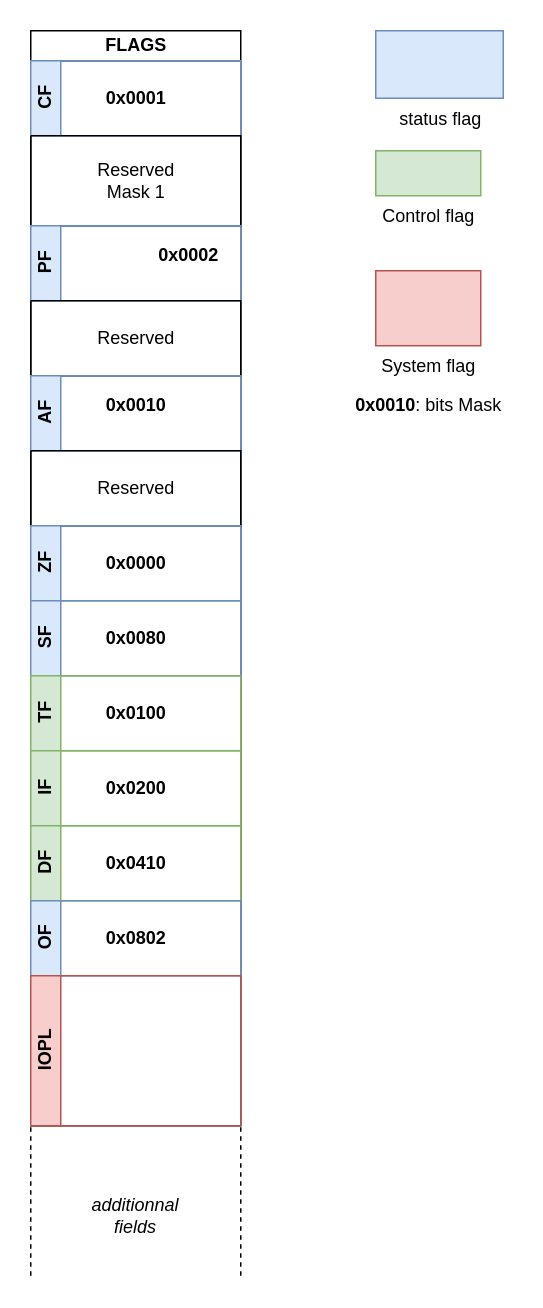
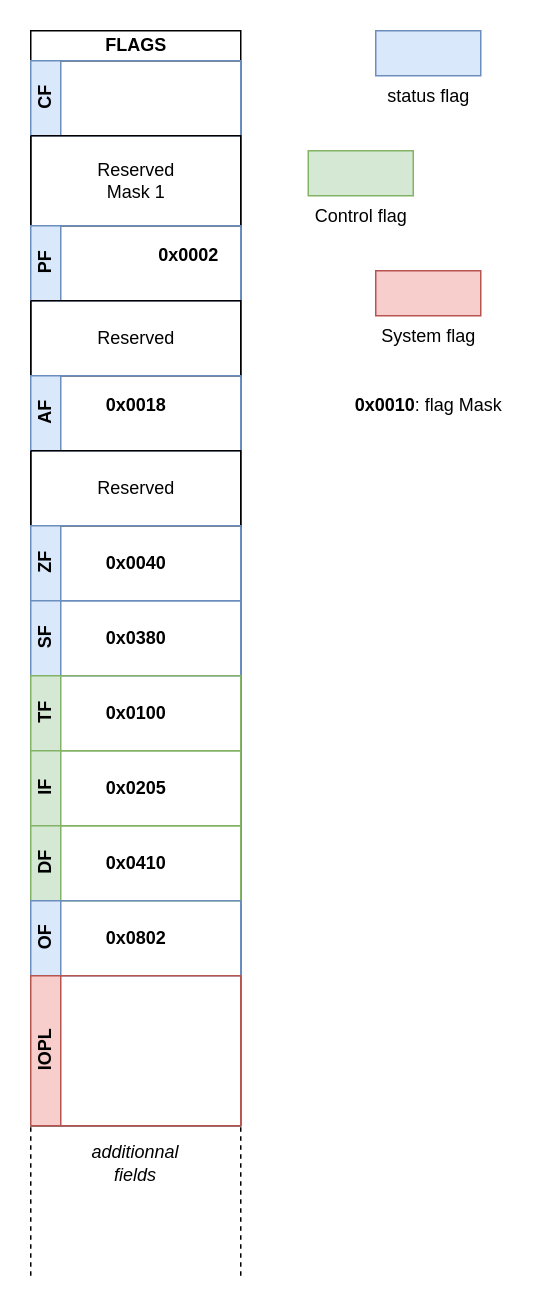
  <mxCell id="0" />
  <mxCell id="1" parent="0" />
  <mxCell id="2" value="FLAGS" style="swimlane;html=1;childLayout=stackLayout;resizeParent=1;resizeParentMax=0;horizontal=1;startSize=20;horizontalStack=0;" vertex="1" parent="1"><mxGeometry x="20" y="20" width="140" height="730" as="geometry" /></mxCell>
  <mxCell id="3" value="&lt;div&gt;CF&lt;/div&gt;" style="swimlane;html=1;startSize=20;horizontal=0;fillColor=#dae8fc;strokeColor=#6c8ebf;" vertex="1" parent="2"><mxGeometry y="20" width="140" height="50" as="geometry" /></mxCell>
- <mxCell id="4" value="0x0001" style="text;html=1;align=center;verticalAlign=middle;resizable=0;points=[];autosize=1;fontStyle=1" vertex="1" parent="3"><mxGeometry x="40" y="15" width="60" height="20" as="geometry" /></mxCell>
  <mxCell id="5" value="" style="swimlane;html=1;startSize=0;horizontal=0;" vertex="1" parent="2"><mxGeometry y="70" width="140" height="60" as="geometry" /></mxCell>
  <mxCell id="6" value="&lt;div&gt;Reserved&lt;/div&gt;&lt;div&gt;Mask 1&lt;br&gt;&lt;/div&gt;" style="text;html=1;align=center;verticalAlign=middle;resizable=0;points=[];autosize=1;" vertex="1" parent="5"><mxGeometry x="35" y="15" width="70" height="30" as="geometry" /></mxCell>
  <mxCell id="7" value="&lt;div&gt;PF&lt;/div&gt;" style="swimlane;html=1;startSize=20;horizontal=0;fillColor=#dae8fc;strokeColor=#6c8ebf;" vertex="1" parent="2"><mxGeometry y="130" width="140" height="50" as="geometry" /></mxCell>
  <mxCell id="8" value="0x0002" style="text;html=1;align=center;verticalAlign=middle;resizable=0;points=[];autosize=1;fontStyle=1" vertex="1" parent="7"><mxGeometry x="75" y="10" width="60" height="20" as="geometry" /></mxCell>
  <mxCell id="9" value="" style="swimlane;html=1;startSize=0;horizontal=0;" vertex="1" parent="2"><mxGeometry y="180" width="140" height="50" as="geometry" /></mxCell>
  <mxCell id="10" value="&lt;div&gt;Reserved&lt;/div&gt;" style="text;html=1;align=center;verticalAlign=middle;resizable=0;points=[];autosize=1;" vertex="1" parent="9"><mxGeometry x="35" y="15" width="70" height="20" as="geometry" /></mxCell>
  <mxCell id="11" value="&lt;div&gt;AF&lt;/div&gt;" style="swimlane;html=1;startSize=20;horizontal=0;fillColor=#dae8fc;strokeColor=#6c8ebf;" vertex="1" parent="2"><mxGeometry y="230" width="140" height="50" as="geometry" /></mxCell>
  <mxCell id="12" value="&lt;div&gt;&lt;br&gt;&lt;/div&gt;&lt;div&gt;&lt;br&gt;&lt;/div&gt;" style="swimlane;html=1;startSize=0;horizontal=0;" vertex="1" parent="2"><mxGeometry y="280" width="140" height="50" as="geometry" /></mxCell>
  <mxCell id="13" value="Reserved" style="text;html=1;align=center;verticalAlign=middle;resizable=0;points=[];autosize=1;" vertex="1" parent="12"><mxGeometry x="35" y="15" width="70" height="20" as="geometry" /></mxCell>
  <mxCell id="14" value="&lt;div&gt;ZF&lt;/div&gt;" style="swimlane;html=1;startSize=20;horizontal=0;fillColor=#dae8fc;strokeColor=#6c8ebf;" vertex="1" parent="2"><mxGeometry y="330" width="140" height="50" as="geometry" /></mxCell>
- <mxCell id="15" value="0x0000" style="text;html=1;align=center;verticalAlign=middle;resizable=0;points=[];autosize=1;fontStyle=1" vertex="1" parent="14"><mxGeometry x="40" y="15" width="60" height="20" as="geometry" /></mxCell>
+ <mxCell id="15" value="0x0040" style="text;html=1;align=center;verticalAlign=middle;resizable=0;points=[];autosize=1;fontStyle=1" vertex="1" parent="14"><mxGeometry x="40" y="15" width="60" height="20" as="geometry" /></mxCell>
  <mxCell id="16" value="&lt;div&gt;SF&lt;/div&gt;" style="swimlane;html=1;startSize=20;horizontal=0;fillColor=#dae8fc;strokeColor=#6c8ebf;" vertex="1" parent="2"><mxGeometry y="380" width="140" height="50" as="geometry" /></mxCell>
- <mxCell id="17" value="0x0080" style="text;html=1;align=center;verticalAlign=middle;resizable=0;points=[];autosize=1;fontStyle=1" vertex="1" parent="16"><mxGeometry x="40" y="15" width="60" height="20" as="geometry" /></mxCell>
+ <mxCell id="17" value="0x0380" style="text;html=1;align=center;verticalAlign=middle;resizable=0;points=[];autosize=1;fontStyle=1" vertex="1" parent="16"><mxGeometry x="40" y="15" width="60" height="20" as="geometry" /></mxCell>
  <mxCell id="18" value="&lt;div&gt;TF&lt;/div&gt;" style="swimlane;html=1;startSize=20;horizontal=0;fillColor=#d5e8d4;strokeColor=#82b366;" vertex="1" parent="2"><mxGeometry y="430" width="140" height="50" as="geometry" /></mxCell>
  <mxCell id="19" value="0x0100" style="text;html=1;align=center;verticalAlign=middle;resizable=0;points=[];autosize=1;fontStyle=1" vertex="1" parent="18"><mxGeometry x="40" y="15" width="60" height="20" as="geometry" /></mxCell>
  <mxCell id="20" value="&lt;div&gt;IF&lt;/div&gt;" style="swimlane;html=1;startSize=20;horizontal=0;fillColor=#d5e8d4;strokeColor=#82b366;" vertex="1" parent="2"><mxGeometry y="480" width="140" height="50" as="geometry" /></mxCell>
- <mxCell id="21" value="&lt;div&gt;0x0200&lt;/div&gt;" style="text;html=1;align=center;verticalAlign=middle;resizable=0;points=[];autosize=1;fontStyle=1" vertex="1" parent="20"><mxGeometry x="40" y="15" width="60" height="20" as="geometry" /></mxCell>
+ <mxCell id="21" value="&lt;div&gt;0x0205&lt;/div&gt;" style="text;html=1;align=center;verticalAlign=middle;resizable=0;points=[];autosize=1;fontStyle=1" vertex="1" parent="20"><mxGeometry x="40" y="15" width="60" height="20" as="geometry" /></mxCell>
  <mxCell id="22" value="DF" style="swimlane;html=1;startSize=20;horizontal=0;fillColor=#d5e8d4;strokeColor=#82b366;" vertex="1" parent="2"><mxGeometry y="530" width="140" height="50" as="geometry" /></mxCell>
  <mxCell id="23" value="0x0410" style="text;html=1;align=center;verticalAlign=middle;resizable=0;points=[];autosize=1;fontStyle=1" vertex="1" parent="22"><mxGeometry x="40" y="15" width="60" height="20" as="geometry" /></mxCell>
  <mxCell id="24" value="&lt;div&gt;OF&lt;/div&gt;" style="swimlane;html=1;startSize=20;horizontal=0;fillColor=#dae8fc;strokeColor=#6c8ebf;" vertex="1" parent="2"><mxGeometry y="580" width="140" height="50" as="geometry" /></mxCell>
  <mxCell id="25" value="0x0802" style="text;html=1;align=center;verticalAlign=middle;resizable=0;points=[];autosize=1;fontStyle=1" vertex="1" parent="24"><mxGeometry x="40" y="15" width="60" height="20" as="geometry" /></mxCell>
  <mxCell id="26" value="&lt;div&gt;IOPL&lt;/div&gt;" style="swimlane;html=1;startSize=20;horizontal=0;fillColor=#f8cecc;strokeColor=#b85450;rounded=0;" vertex="1" parent="2"><mxGeometry y="630" width="140" height="100" as="geometry" /></mxCell>
- <mxCell id="27" value="status flag" style="verticalLabelPosition=bottom;verticalAlign=top;html=1;shape=mxgraph.basic.rect;fillColor2=none;strokeWidth=1;size=20;indent=5;fillColor=#dae8fc;strokeColor=#6c8ebf;" vertex="1" parent="1"><mxGeometry x="250" y="20" width="85" height="45" as="geometry" /></mxCell>
- <mxCell id="28" value="Control flag" style="verticalLabelPosition=bottom;verticalAlign=top;html=1;shape=mxgraph.basic.rect;fillColor2=none;strokeWidth=1;size=20;indent=5;fillColor=#d5e8d4;strokeColor=#82b366;" vertex="1" parent="1"><mxGeometry x="250" y="100" width="70" height="30" as="geometry" /></mxCell>
- <mxCell id="29" value="System flag" style="verticalLabelPosition=bottom;verticalAlign=top;html=1;shape=mxgraph.basic.rect;fillColor2=none;strokeWidth=1;size=20;indent=5;fillColor=#f8cecc;strokeColor=#b85450;" vertex="1" parent="1"><mxGeometry x="250" y="180" width="70" height="50" as="geometry" /></mxCell>
- <mxCell id="30" value="0x0010" style="text;html=1;align=center;verticalAlign=middle;resizable=0;points=[];autosize=1;fontStyle=1" vertex="1" parent="1"><mxGeometry x="60" y="260" width="60" height="20" as="geometry" /></mxCell>
- <mxCell id="31" value="&lt;b&gt;0x0010&lt;/b&gt;: bits Mask" style="text;html=1;align=center;verticalAlign=middle;resizable=0;points=[];autosize=1;" vertex="1" parent="1"><mxGeometry x="230" y="260" width="110" height="20" as="geometry" /></mxCell>
+ <mxCell id="27" value="status flag" style="verticalLabelPosition=bottom;verticalAlign=top;html=1;shape=mxgraph.basic.rect;fillColor2=none;strokeWidth=1;size=20;indent=5;fillColor=#dae8fc;strokeColor=#6c8ebf;" vertex="1" parent="1"><mxGeometry x="250" y="20" width="70" height="30" as="geometry" /></mxCell>
+ <mxCell id="28" value="Control flag" style="verticalLabelPosition=bottom;verticalAlign=top;html=1;shape=mxgraph.basic.rect;fillColor2=none;strokeWidth=1;size=20;indent=5;fillColor=#d5e8d4;strokeColor=#82b366;" vertex="1" parent="1"><mxGeometry x="205" y="100" width="70" height="30" as="geometry" /></mxCell>
+ <mxCell id="29" value="System flag" style="verticalLabelPosition=bottom;verticalAlign=top;html=1;shape=mxgraph.basic.rect;fillColor2=none;strokeWidth=1;size=20;indent=5;fillColor=#f8cecc;strokeColor=#b85450;" vertex="1" parent="1"><mxGeometry x="250" y="180" width="70" height="30" as="geometry" /></mxCell>
+ <mxCell id="30" value="0x0018" style="text;html=1;align=center;verticalAlign=middle;resizable=0;points=[];autosize=1;fontStyle=1" vertex="1" parent="1"><mxGeometry x="60" y="260" width="60" height="20" as="geometry" /></mxCell>
+ <mxCell id="31" value="&lt;b&gt;0x0010&lt;/b&gt;: flag Mask" style="text;html=1;align=center;verticalAlign=middle;resizable=0;points=[];autosize=1;" vertex="1" parent="1"><mxGeometry x="230" y="260" width="110" height="20" as="geometry" /></mxCell>
  <mxCell id="32" value="" style="endArrow=none;dashed=1;html=1;entryX=1;entryY=1;entryDx=0;entryDy=0;" edge="1" parent="1" target="26"><mxGeometry width="50" height="50" relative="1" as="geometry"><mxPoint x="160" y="850" as="sourcePoint" /><mxPoint x="190" y="840" as="targetPoint" /></mxGeometry></mxCell>
  <mxCell id="33" value="" style="endArrow=none;dashed=1;html=1;entryX=0;entryY=1;entryDx=0;entryDy=0;" edge="1" parent="1" target="26"><mxGeometry width="50" height="50" relative="1" as="geometry"><mxPoint x="20" y="850" as="sourcePoint" /><mxPoint x="190" y="840" as="targetPoint" /></mxGeometry></mxCell>
- <mxCell id="34" value="&lt;i&gt;additionnal fields&lt;/i&gt;" style="text;html=1;strokeColor=none;fillColor=none;align=center;verticalAlign=middle;whiteSpace=wrap;rounded=0;" vertex="1" parent="1"><mxGeometry x="70" y="800" width="40" height="20" as="geometry" /></mxCell>
+ <mxCell id="34" value="&lt;i&gt;additionnal fields&lt;/i&gt;" style="text;html=1;strokeColor=none;fillColor=none;align=center;verticalAlign=middle;whiteSpace=wrap;rounded=0;" vertex="1" parent="1"><mxGeometry x="70" y="765" width="40" height="20" as="geometry" /></mxCell>
